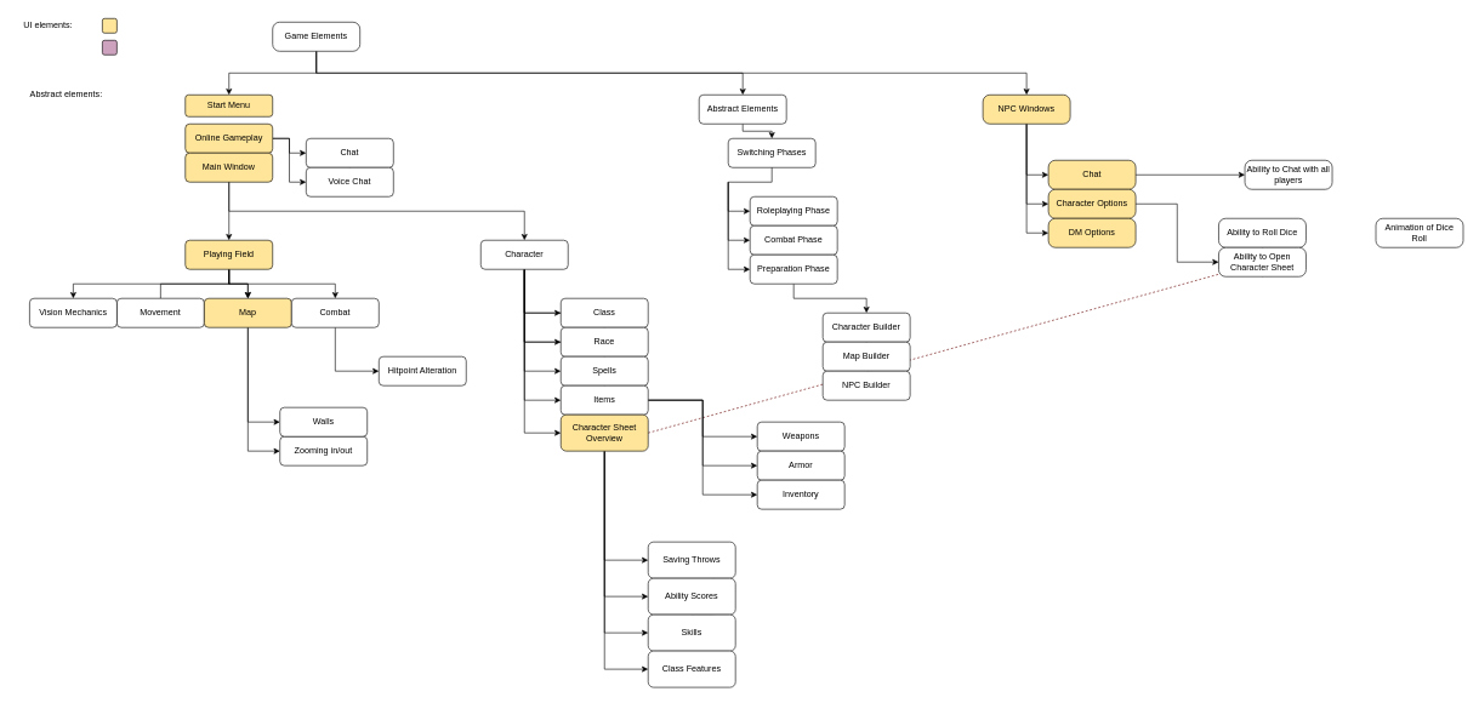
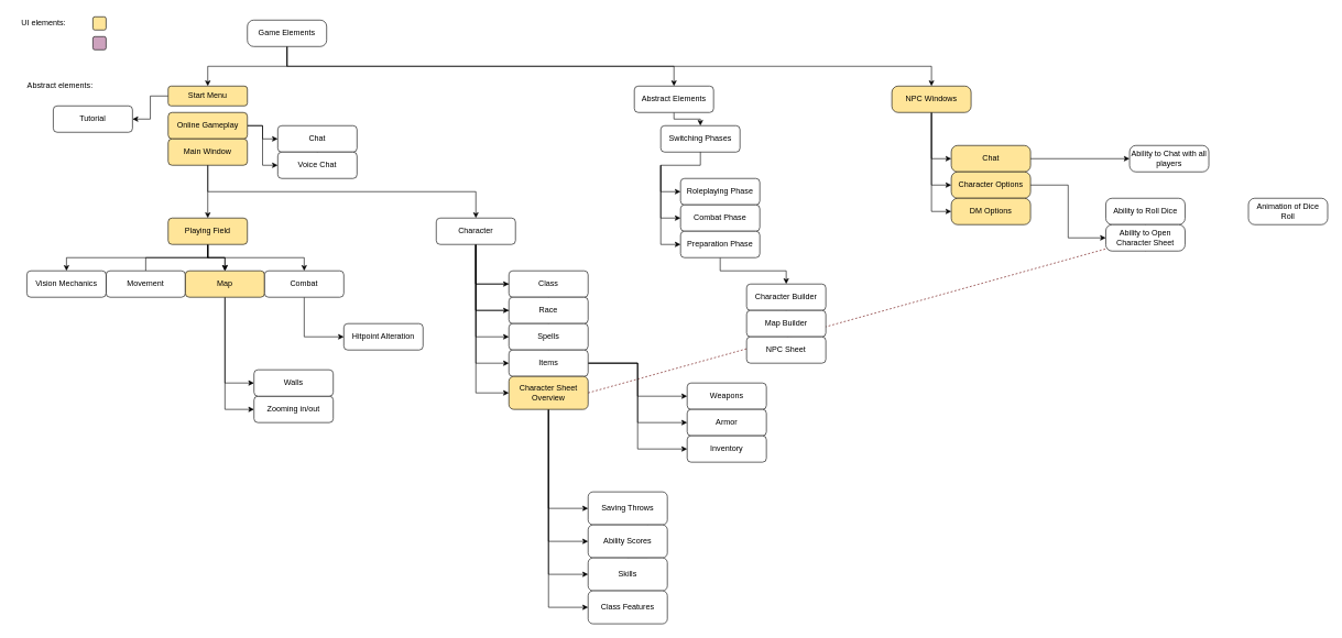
  <mxCell id="0" />
  <mxCell id="1" parent="0" />
  <mxCell id="2" value="" style="endArrow=none;dashed=1;html=1;rounded=0;entryX=0.5;entryY=1;entryDx=0;entryDy=0;exitX=1;exitY=0.5;exitDx=0;exitDy=0;fillColor=#660000;strokeColor=#660000;" parent="1" source="68" target="93" edge="1"><mxGeometry width="50" height="50" relative="1" as="geometry"><mxPoint x="1420" y="540" as="sourcePoint" /><mxPoint x="1470" y="490" as="targetPoint" /><Array as="points"><mxPoint x="1734" y="360" /></Array></mxGeometry></mxCell>
  <mxCell id="3" style="edgeStyle=orthogonalEdgeStyle;rounded=0;orthogonalLoop=1;jettySize=auto;html=1;entryX=0.5;entryY=0;entryDx=0;entryDy=0;" parent="1" source="6" target="8" edge="1"><mxGeometry relative="1" as="geometry" /></mxCell>
  <mxCell id="4" style="edgeStyle=orthogonalEdgeStyle;rounded=0;orthogonalLoop=1;jettySize=auto;html=1;exitX=0.5;exitY=1;exitDx=0;exitDy=0;" parent="1" source="6" target="15" edge="1"><mxGeometry relative="1" as="geometry" /></mxCell>
  <mxCell id="5" style="edgeStyle=orthogonalEdgeStyle;rounded=0;orthogonalLoop=1;jettySize=auto;html=1;entryX=0.5;entryY=0;entryDx=0;entryDy=0;exitX=0.5;exitY=1;exitDx=0;exitDy=0;" parent="1" source="6" target="79" edge="1"><mxGeometry relative="1" as="geometry" /></mxCell>
  <mxCell id="6" value="Game Elements" style="rounded=1;whiteSpace=wrap;html=1;arcSize=24;" parent="1" vertex="1"><mxGeometry x="374" y="30" width="120" height="40" as="geometry" /></mxCell>
+ <mxCell id="7" value="" style="edgeStyle=orthogonalEdgeStyle;rounded=0;orthogonalLoop=1;jettySize=auto;html=1;" parent="1" source="8" target="86" edge="1"><mxGeometry relative="1" as="geometry" /></mxCell>
  <mxCell id="8" value="Start Menu" style="rounded=1;whiteSpace=wrap;html=1;fillColor=#FFE599;" parent="1" vertex="1"><mxGeometry x="254" y="130" width="120" height="30" as="geometry" /></mxCell>
  <mxCell id="9" style="edgeStyle=orthogonalEdgeStyle;rounded=0;orthogonalLoop=1;jettySize=auto;html=1;exitX=1;exitY=0.5;exitDx=0;exitDy=0;entryX=0;entryY=0.5;entryDx=0;entryDy=0;" parent="1" source="11" target="33" edge="1"><mxGeometry relative="1" as="geometry" /></mxCell>
  <mxCell id="10" style="edgeStyle=orthogonalEdgeStyle;rounded=0;orthogonalLoop=1;jettySize=auto;html=1;exitX=1;exitY=0.5;exitDx=0;exitDy=0;entryX=0;entryY=0.5;entryDx=0;entryDy=0;" parent="1" source="11" target="34" edge="1"><mxGeometry relative="1" as="geometry" /></mxCell>
  <mxCell id="11" value="Online Gameplay" style="rounded=1;whiteSpace=wrap;html=1;fillColor=#FFE599;" parent="1" vertex="1"><mxGeometry x="254" y="170" width="120" height="40" as="geometry" /></mxCell>
  <mxCell id="12" style="edgeStyle=orthogonalEdgeStyle;rounded=0;orthogonalLoop=1;jettySize=auto;html=1;exitX=0.5;exitY=1;exitDx=0;exitDy=0;" parent="1" source="13" target="53" edge="1"><mxGeometry relative="1" as="geometry" /></mxCell>
  <mxCell id="13" value="Main Window" style="rounded=1;whiteSpace=wrap;html=1;fillColor=#FFE599;" parent="1" vertex="1"><mxGeometry x="254" y="210" width="120" height="40" as="geometry" /></mxCell>
  <mxCell id="14" style="edgeStyle=orthogonalEdgeStyle;rounded=0;orthogonalLoop=1;jettySize=auto;html=1;exitX=0.5;exitY=1;exitDx=0;exitDy=0;entryX=0.5;entryY=0;entryDx=0;entryDy=0;" parent="1" source="15" target="20" edge="1"><mxGeometry relative="1" as="geometry"><Array as="points"><mxPoint x="1020" y="180" /><mxPoint x="1060" y="180" /></Array></mxGeometry></mxCell>
  <mxCell id="15" value="Abstract Elements" style="rounded=1;whiteSpace=wrap;html=1;" parent="1" vertex="1"><mxGeometry x="960" y="130" width="120" height="40" as="geometry" /></mxCell>
  <mxCell id="16" value="Roleplaying Phase&lt;br&gt;" style="rounded=1;whiteSpace=wrap;html=1;" parent="1" vertex="1"><mxGeometry x="1030" y="270" width="120" height="40" as="geometry" /></mxCell>
  <mxCell id="17" value="Combat Phase" style="rounded=1;whiteSpace=wrap;html=1;" parent="1" vertex="1"><mxGeometry x="1030" y="310" width="120" height="40" as="geometry" /></mxCell>
  <mxCell id="18" style="edgeStyle=orthogonalEdgeStyle;rounded=0;orthogonalLoop=1;jettySize=auto;html=1;exitX=0.5;exitY=1;exitDx=0;exitDy=0;" parent="1" source="19" target="36" edge="1"><mxGeometry relative="1" as="geometry" /></mxCell>
  <mxCell id="19" value="Preparation Phase" style="rounded=1;whiteSpace=wrap;html=1;" parent="1" vertex="1"><mxGeometry x="1030" y="350" width="120" height="40" as="geometry" /></mxCell>
  <mxCell id="20" value="Switching Phases" style="rounded=1;whiteSpace=wrap;html=1;" parent="1" vertex="1"><mxGeometry x="1000" y="190" width="120" height="40" as="geometry" /></mxCell>
  <mxCell id="21" value="" style="endArrow=classic;html=1;rounded=0;exitX=0.5;exitY=1;exitDx=0;exitDy=0;entryX=0;entryY=0.5;entryDx=0;entryDy=0;" parent="1" source="20" target="16" edge="1"><mxGeometry width="50" height="50" relative="1" as="geometry"><mxPoint x="1000" y="250" as="sourcePoint" /><mxPoint x="1000" y="350" as="targetPoint" /><Array as="points"><mxPoint x="1060" y="250" /><mxPoint x="1000" y="250" /><mxPoint x="1000" y="290" /></Array></mxGeometry></mxCell>
  <mxCell id="22" value="" style="endArrow=classic;html=1;rounded=0;entryX=0;entryY=0.5;entryDx=0;entryDy=0;" parent="1" target="19" edge="1"><mxGeometry width="50" height="50" relative="1" as="geometry"><mxPoint x="1000" y="250" as="sourcePoint" /><mxPoint x="1037" y="280" as="targetPoint" /><Array as="points"><mxPoint x="1000" y="370" /></Array></mxGeometry></mxCell>
  <mxCell id="23" value="" style="endArrow=classic;html=1;rounded=0;entryX=0;entryY=0.5;entryDx=0;entryDy=0;" parent="1" target="17" edge="1"><mxGeometry width="50" height="50" relative="1" as="geometry"><mxPoint x="1000" y="250" as="sourcePoint" /><mxPoint x="1047" y="290" as="targetPoint" /><Array as="points"><mxPoint x="1000" y="330" /></Array></mxGeometry></mxCell>
  <mxCell id="24" value="" style="endArrow=classic;html=1;rounded=0;exitX=0.5;exitY=1;exitDx=0;exitDy=0;" parent="1" source="13" edge="1"><mxGeometry width="50" height="50" relative="1" as="geometry"><mxPoint x="430" y="330" as="sourcePoint" /><mxPoint x="314" y="330" as="targetPoint" /></mxGeometry></mxCell>
  <mxCell id="25" style="edgeStyle=orthogonalEdgeStyle;rounded=0;orthogonalLoop=1;jettySize=auto;html=1;exitX=0.5;exitY=1;exitDx=0;exitDy=0;endArrow=none;" parent="1" source="30" target="38" edge="1"><mxGeometry relative="1" as="geometry" /></mxCell>
  <mxCell id="26" style="edgeStyle=orthogonalEdgeStyle;rounded=0;orthogonalLoop=1;jettySize=auto;html=1;exitX=0.5;exitY=1;exitDx=0;exitDy=0;" parent="1" source="30" target="41" edge="1"><mxGeometry relative="1" as="geometry" /></mxCell>
  <mxCell id="27" style="edgeStyle=orthogonalEdgeStyle;rounded=0;orthogonalLoop=1;jettySize=auto;html=1;exitX=0.5;exitY=1;exitDx=0;exitDy=0;" parent="1" source="30" target="43" edge="1"><mxGeometry relative="1" as="geometry" /></mxCell>
  <mxCell id="28" style="edgeStyle=orthogonalEdgeStyle;rounded=0;orthogonalLoop=1;jettySize=auto;html=1;exitX=0.5;exitY=1;exitDx=0;exitDy=0;" parent="1" source="30" target="44" edge="1"><mxGeometry relative="1" as="geometry" /></mxCell>
  <mxCell id="29" value="" style="edgeStyle=orthogonalEdgeStyle;rounded=0;orthogonalLoop=1;jettySize=auto;html=1;" parent="1" source="30" target="41" edge="1"><mxGeometry relative="1" as="geometry" /></mxCell>
  <mxCell id="30" value="Playing Field" style="rounded=1;whiteSpace=wrap;html=1;fillColor=#FFE599;" parent="1" vertex="1"><mxGeometry x="254" y="330" width="120" height="40" as="geometry" /></mxCell>
  <mxCell id="31" value="" style="rounded=1;whiteSpace=wrap;html=1;fillColor=#FFE599;" parent="1" vertex="1"><mxGeometry x="140" y="25" width="20" height="20" as="geometry" /></mxCell>
  <mxCell id="32" style="edgeStyle=orthogonalEdgeStyle;rounded=0;orthogonalLoop=1;jettySize=auto;html=1;" parent="1" source="33" target="34" edge="1"><mxGeometry relative="1" as="geometry" /></mxCell>
  <mxCell id="33" value="Chat" style="rounded=1;whiteSpace=wrap;html=1;" parent="1" vertex="1"><mxGeometry x="420" y="190" width="120" height="40" as="geometry" /></mxCell>
  <mxCell id="34" value="Voice Chat" style="rounded=1;whiteSpace=wrap;html=1;" parent="1" vertex="1"><mxGeometry x="420" y="230" width="120" height="40" as="geometry" /></mxCell>
  <mxCell id="35" style="edgeStyle=orthogonalEdgeStyle;rounded=0;orthogonalLoop=1;jettySize=auto;html=1;exitX=0.5;exitY=1;exitDx=0;exitDy=0;" parent="1" source="36" target="37" edge="1"><mxGeometry relative="1" as="geometry" /></mxCell>
  <mxCell id="36" value="Character Builder" style="rounded=1;whiteSpace=wrap;html=1;" parent="1" vertex="1"><mxGeometry x="1130" y="430" width="120" height="40" as="geometry" /></mxCell>
  <mxCell id="37" value="Map Builder" style="rounded=1;whiteSpace=wrap;html=1;" parent="1" vertex="1"><mxGeometry x="1130" y="470" width="120" height="40" as="geometry" /></mxCell>
  <mxCell id="38" value="Movement" style="rounded=1;whiteSpace=wrap;html=1;" parent="1" vertex="1"><mxGeometry x="160" y="410" width="120" height="40" as="geometry" /></mxCell>
  <mxCell id="39" style="edgeStyle=orthogonalEdgeStyle;rounded=0;orthogonalLoop=1;jettySize=auto;html=1;exitX=0.5;exitY=1;exitDx=0;exitDy=0;entryX=0;entryY=0.5;entryDx=0;entryDy=0;" parent="1" source="41" target="45" edge="1"><mxGeometry relative="1" as="geometry" /></mxCell>
  <mxCell id="40" style="edgeStyle=orthogonalEdgeStyle;rounded=0;orthogonalLoop=1;jettySize=auto;html=1;entryX=0;entryY=0.5;entryDx=0;entryDy=0;" parent="1" source="41" target="74" edge="1"><mxGeometry relative="1" as="geometry" /></mxCell>
  <mxCell id="41" value="Map" style="rounded=1;whiteSpace=wrap;html=1;fillColor=#FFE599;" parent="1" vertex="1"><mxGeometry x="280" y="410" width="120" height="40" as="geometry" /></mxCell>
  <mxCell id="42" style="edgeStyle=orthogonalEdgeStyle;rounded=0;orthogonalLoop=1;jettySize=auto;html=1;entryX=0;entryY=0.5;entryDx=0;entryDy=0;" parent="1" source="43" target="75" edge="1"><mxGeometry relative="1" as="geometry" /></mxCell>
  <mxCell id="43" value="Combat" style="rounded=1;whiteSpace=wrap;html=1;" parent="1" vertex="1"><mxGeometry x="400" y="410" width="120" height="40" as="geometry" /></mxCell>
  <mxCell id="44" value="Vision Mechanics" style="rounded=1;whiteSpace=wrap;html=1;" parent="1" vertex="1"><mxGeometry x="40" y="410" width="120" height="40" as="geometry" /></mxCell>
  <mxCell id="45" value="Zooming in/out" style="rounded=1;whiteSpace=wrap;html=1;" parent="1" vertex="1"><mxGeometry x="384" y="600" width="120" height="40" as="geometry" /></mxCell>
  <mxCell id="46" style="edgeStyle=orthogonalEdgeStyle;rounded=0;orthogonalLoop=1;jettySize=auto;html=1;" parent="1" source="53" target="54" edge="1"><mxGeometry relative="1" as="geometry"><Array as="points"><mxPoint x="720" y="430" /></Array></mxGeometry></mxCell>
  <mxCell id="47" style="edgeStyle=orthogonalEdgeStyle;rounded=0;orthogonalLoop=1;jettySize=auto;html=1;entryX=0;entryY=0.5;entryDx=0;entryDy=0;" parent="1" source="53" target="55" edge="1"><mxGeometry relative="1" as="geometry" /></mxCell>
  <mxCell id="48" style="edgeStyle=orthogonalEdgeStyle;rounded=0;orthogonalLoop=1;jettySize=auto;html=1;" parent="1" source="53" target="56" edge="1"><mxGeometry relative="1" as="geometry" /></mxCell>
  <mxCell id="49" style="edgeStyle=orthogonalEdgeStyle;rounded=0;orthogonalLoop=1;jettySize=auto;html=1;exitX=0.5;exitY=1;exitDx=0;exitDy=0;entryX=0;entryY=0.5;entryDx=0;entryDy=0;" parent="1" source="53" target="56" edge="1"><mxGeometry relative="1" as="geometry" /></mxCell>
  <mxCell id="50" style="edgeStyle=orthogonalEdgeStyle;rounded=0;orthogonalLoop=1;jettySize=auto;html=1;exitX=0.5;exitY=1;exitDx=0;exitDy=0;entryX=0;entryY=0.5;entryDx=0;entryDy=0;" parent="1" source="53" target="60" edge="1"><mxGeometry relative="1" as="geometry" /></mxCell>
  <mxCell id="51" style="edgeStyle=orthogonalEdgeStyle;rounded=0;orthogonalLoop=1;jettySize=auto;html=1;exitX=0.5;exitY=1;exitDx=0;exitDy=0;" parent="1" source="53" target="68" edge="1"><mxGeometry relative="1" as="geometry" /></mxCell>
  <mxCell id="52" style="edgeStyle=orthogonalEdgeStyle;rounded=0;orthogonalLoop=1;jettySize=auto;html=1;exitX=0.5;exitY=1;exitDx=0;exitDy=0;entryX=0;entryY=0.5;entryDx=0;entryDy=0;" parent="1" source="53" target="68" edge="1"><mxGeometry relative="1" as="geometry" /></mxCell>
  <mxCell id="53" value="Character" style="rounded=1;whiteSpace=wrap;html=1;" parent="1" vertex="1"><mxGeometry x="660" y="330" width="120" height="40" as="geometry" /></mxCell>
  <mxCell id="54" value="Class" style="rounded=1;whiteSpace=wrap;html=1;" parent="1" vertex="1"><mxGeometry x="770" y="410" width="120" height="40" as="geometry" /></mxCell>
  <mxCell id="55" value="Race" style="rounded=1;whiteSpace=wrap;html=1;" parent="1" vertex="1"><mxGeometry x="770" y="450" width="120" height="40" as="geometry" /></mxCell>
  <mxCell id="56" value="Spells" style="rounded=1;whiteSpace=wrap;html=1;" parent="1" vertex="1"><mxGeometry x="770" y="490" width="120" height="40" as="geometry" /></mxCell>
  <mxCell id="57" style="edgeStyle=orthogonalEdgeStyle;rounded=0;orthogonalLoop=1;jettySize=auto;html=1;exitX=1;exitY=0.5;exitDx=0;exitDy=0;entryX=0;entryY=0.5;entryDx=0;entryDy=0;" parent="1" source="60" target="61" edge="1"><mxGeometry relative="1" as="geometry" /></mxCell>
  <mxCell id="58" style="edgeStyle=orthogonalEdgeStyle;rounded=0;orthogonalLoop=1;jettySize=auto;html=1;exitX=1;exitY=0.5;exitDx=0;exitDy=0;entryX=0;entryY=0.5;entryDx=0;entryDy=0;" parent="1" source="60" target="62" edge="1"><mxGeometry relative="1" as="geometry" /></mxCell>
  <mxCell id="59" style="edgeStyle=orthogonalEdgeStyle;rounded=0;orthogonalLoop=1;jettySize=auto;html=1;exitX=1;exitY=0.5;exitDx=0;exitDy=0;entryX=0;entryY=0.5;entryDx=0;entryDy=0;" parent="1" source="60" target="63" edge="1"><mxGeometry relative="1" as="geometry" /></mxCell>
  <mxCell id="60" value="Items" style="rounded=1;whiteSpace=wrap;html=1;" parent="1" vertex="1"><mxGeometry x="770" y="530" width="120" height="40" as="geometry" /></mxCell>
  <mxCell id="61" value="Weapons" style="rounded=1;whiteSpace=wrap;html=1;" parent="1" vertex="1"><mxGeometry x="1040" y="580" width="120" height="40" as="geometry" /></mxCell>
  <mxCell id="62" value="Armor" style="rounded=1;whiteSpace=wrap;html=1;" parent="1" vertex="1"><mxGeometry x="1040" y="620" width="120" height="40" as="geometry" /></mxCell>
  <mxCell id="63" value="Inventory" style="rounded=1;whiteSpace=wrap;html=1;" parent="1" vertex="1"><mxGeometry x="1040" y="660" width="120" height="40" as="geometry" /></mxCell>
  <mxCell id="64" style="edgeStyle=orthogonalEdgeStyle;rounded=0;orthogonalLoop=1;jettySize=auto;html=1;entryX=0;entryY=0.5;entryDx=0;entryDy=0;" parent="1" source="68" target="70" edge="1"><mxGeometry relative="1" as="geometry" /></mxCell>
  <mxCell id="65" style="edgeStyle=orthogonalEdgeStyle;rounded=0;orthogonalLoop=1;jettySize=auto;html=1;entryX=0;entryY=0.5;entryDx=0;entryDy=0;" parent="1" source="68" target="71" edge="1"><mxGeometry relative="1" as="geometry" /></mxCell>
  <mxCell id="66" style="edgeStyle=orthogonalEdgeStyle;rounded=0;orthogonalLoop=1;jettySize=auto;html=1;entryX=0;entryY=0.5;entryDx=0;entryDy=0;" parent="1" source="68" target="72" edge="1"><mxGeometry relative="1" as="geometry" /></mxCell>
  <mxCell id="67" style="edgeStyle=orthogonalEdgeStyle;rounded=0;orthogonalLoop=1;jettySize=auto;html=1;entryX=0;entryY=0.5;entryDx=0;entryDy=0;" parent="1" source="68" target="73" edge="1"><mxGeometry relative="1" as="geometry" /></mxCell>
  <mxCell id="68" value="Character Sheet Overview" style="rounded=1;whiteSpace=wrap;html=1;fillColor=#FFE599;" parent="1" vertex="1"><mxGeometry x="770" y="570" width="120" height="50" as="geometry" /></mxCell>
  <mxCell id="69" style="edgeStyle=orthogonalEdgeStyle;rounded=0;orthogonalLoop=1;jettySize=auto;html=1;exitX=0.75;exitY=1;exitDx=0;exitDy=0;" parent="1" source="70" target="73" edge="1"><mxGeometry relative="1" as="geometry" /></mxCell>
  <mxCell id="70" value="Saving Throws" style="rounded=1;whiteSpace=wrap;html=1;" parent="1" vertex="1"><mxGeometry x="890" y="745" width="120" height="50" as="geometry" /></mxCell>
  <mxCell id="71" value="Ability Scores" style="rounded=1;whiteSpace=wrap;html=1;" parent="1" vertex="1"><mxGeometry x="890" y="795" width="120" height="50" as="geometry" /></mxCell>
  <mxCell id="72" value="Skills" style="rounded=1;whiteSpace=wrap;html=1;" parent="1" vertex="1"><mxGeometry x="890" y="845" width="120" height="50" as="geometry" /></mxCell>
  <mxCell id="73" value="Class Features" style="rounded=1;whiteSpace=wrap;html=1;" parent="1" vertex="1"><mxGeometry x="890" y="895" width="120" height="50" as="geometry" /></mxCell>
  <mxCell id="74" value="Walls" style="rounded=1;whiteSpace=wrap;html=1;" parent="1" vertex="1"><mxGeometry x="384" y="560" width="120" height="40" as="geometry" /></mxCell>
  <mxCell id="75" value="Hitpoint Alteration" style="rounded=1;whiteSpace=wrap;html=1;" parent="1" vertex="1"><mxGeometry x="520" y="490" width="120" height="40" as="geometry" /></mxCell>
  <mxCell id="76" style="edgeStyle=orthogonalEdgeStyle;rounded=0;orthogonalLoop=1;jettySize=auto;html=1;entryX=0;entryY=0.5;entryDx=0;entryDy=0;" parent="1" source="79" target="81" edge="1"><mxGeometry relative="1" as="geometry" /></mxCell>
  <mxCell id="77" style="edgeStyle=orthogonalEdgeStyle;rounded=0;orthogonalLoop=1;jettySize=auto;html=1;entryX=0;entryY=0.5;entryDx=0;entryDy=0;" parent="1" source="79" target="83" edge="1"><mxGeometry relative="1" as="geometry" /></mxCell>
  <mxCell id="78" style="edgeStyle=orthogonalEdgeStyle;rounded=0;orthogonalLoop=1;jettySize=auto;html=1;entryX=0;entryY=0.5;entryDx=0;entryDy=0;" parent="1" source="79" target="84" edge="1"><mxGeometry relative="1" as="geometry" /></mxCell>
  <mxCell id="79" value="NPC Windows" style="rounded=1;whiteSpace=wrap;html=1;arcSize=24;fillColor=#FFE599;" parent="1" vertex="1"><mxGeometry x="1350" y="130" width="120" height="40" as="geometry" /></mxCell>
  <mxCell id="80" style="edgeStyle=orthogonalEdgeStyle;rounded=0;orthogonalLoop=1;jettySize=auto;html=1;" parent="1" source="81" target="92" edge="1"><mxGeometry relative="1" as="geometry" /></mxCell>
  <mxCell id="81" value="Chat" style="rounded=1;whiteSpace=wrap;html=1;arcSize=24;fillColor=#FFE599;" parent="1" vertex="1"><mxGeometry x="1440" y="220" width="120" height="40" as="geometry" /></mxCell>
  <mxCell id="82" style="edgeStyle=orthogonalEdgeStyle;rounded=0;orthogonalLoop=1;jettySize=auto;html=1;entryX=0;entryY=0.5;entryDx=0;entryDy=0;" parent="1" source="83" target="93" edge="1"><mxGeometry relative="1" as="geometry" /></mxCell>
  <mxCell id="83" value="Character Options" style="rounded=1;whiteSpace=wrap;html=1;arcSize=24;fillColor=#FFE599;" parent="1" vertex="1"><mxGeometry x="1440" y="260" width="120" height="40" as="geometry" /></mxCell>
  <mxCell id="84" value="DM Options" style="rounded=1;whiteSpace=wrap;html=1;arcSize=24;fillColor=#FFE599;" parent="1" vertex="1"><mxGeometry x="1440" y="300" width="120" height="40" as="geometry" /></mxCell>
  <mxCell id="85" value="UI elements:" style="text;html=1;align=center;verticalAlign=middle;resizable=0;points=[];autosize=1;strokeColor=none;fillColor=none;" parent="1" vertex="1"><mxGeometry y="20" width="90" height="30" as="geometry" x="20" /></mxCell>
+ <mxCell id="86" value="Tutorial" style="rounded=1;whiteSpace=wrap;html=1;" parent="1" vertex="1"><mxGeometry x="80" y="160" width="120" height="40" as="geometry" /></mxCell>
  <mxCell id="87" value="Abstract elements:" style="text;html=1;align=center;verticalAlign=middle;resizable=0;points=[];autosize=1;strokeColor=none;fillColor=none;" parent="1" vertex="1"><mxGeometry x="30" y="115" width="120" height="30" as="geometry" /></mxCell>
  <mxCell id="88" value="" style="rounded=1;whiteSpace=wrap;html=1;fillColor=#CDA2BE;" parent="1" vertex="1"><mxGeometry x="140" y="55" width="20" height="20" as="geometry" /></mxCell>
- <mxCell id="89" value="NPC Builder" style="rounded=1;whiteSpace=wrap;html=1;" parent="1" vertex="1"><mxGeometry x="1130" y="510" width="120" height="40" as="geometry" /></mxCell>
+ <mxCell id="89" value="NPC Sheet" style="rounded=1;whiteSpace=wrap;html=1;" parent="1" vertex="1"><mxGeometry x="1130" y="510" width="120" height="40" as="geometry" /></mxCell>
  <mxCell id="90" style="edgeStyle=orthogonalEdgeStyle;rounded=0;orthogonalLoop=1;jettySize=auto;html=1;" edge="1" parent="1" source="91" target="93"><mxGeometry relative="1" as="geometry" /></mxCell>
  <mxCell id="91" value="Ability to Roll Dice" style="rounded=1;whiteSpace=wrap;html=1;arcSize=24;" parent="1" vertex="1"><mxGeometry x="1674" y="300" width="120" height="40" as="geometry" /></mxCell>
  <mxCell id="92" value="Ability to Chat with all players" style="rounded=1;whiteSpace=wrap;html=1;arcSize=24;" parent="1" vertex="1"><mxGeometry x="1710" y="220" width="120" height="40" as="geometry" /></mxCell>
  <mxCell id="93" value="Ability to Open Character Sheet" style="rounded=1;whiteSpace=wrap;html=1;arcSize=24;" parent="1" vertex="1"><mxGeometry x="1674" y="340" width="120" height="40" as="geometry" /></mxCell>
  <mxCell id="94" value="Animation of Dice Roll" style="rounded=1;whiteSpace=wrap;html=1;arcSize=24;" vertex="1" parent="1"><mxGeometry x="1890" y="300" width="120" height="40" as="geometry" /></mxCell>
